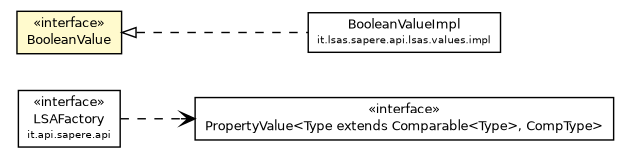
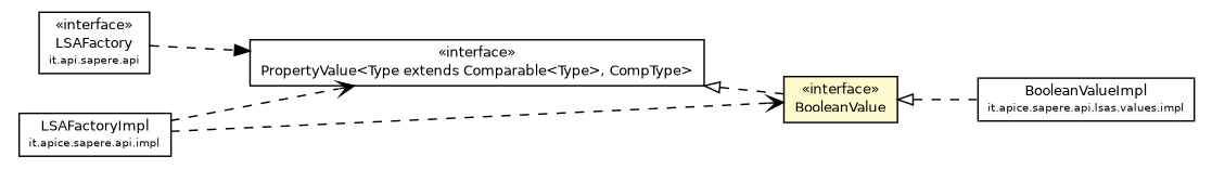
  digraph {
    rankdir=LR
    node [fontcolor=black fontname=Helvetica fontsize=9.0 shape=plaintext]
    edge [arrowhead=open color=black fontcolor=black fontname=Helvetica fontsize=10.0 headport=p labelfontname=Helvetica labelfontsize=10 style=dashed tailport=p]
    n1 [label=<<table border="0" cellborder="1" cellspacing="0" cellpadding="2" port="p" href="../../LSAFactory.html"> 		<tr><td><table border="0" cellspacing="0" cellpadding="1"> 			<tr><td> &laquo;interface&raquo; </td></tr> 			<tr><td> LSAFactory </td></tr> 			<tr><td><font point-size="7.0"> it.api.sapere.api </font></td></tr> 		</table></td></tr> 		</table>>]
    n2 [label=<<table border="0" cellborder="1" cellspacing="0" cellpadding="2" port="p" href="./PropertyValue.html"> 		<tr><td><table border="0" cellspacing="0" cellpadding="1"> 			<tr><td> &laquo;interface&raquo; </td></tr> 			<tr><td> PropertyValue&lt;Type extends Comparable&lt;Type&gt;, CompType&gt; </td></tr> 		</table></td></tr> 		</table>>]
    n3 [label=<<table border="0" cellborder="1" cellspacing="0" cellpadding="2" port="p" bgcolor="lemonChiffon" href="./BooleanValue.html"> 		<tr><td><table border="0" cellspacing="0" cellpadding="1"> 			<tr><td> &laquo;interface&raquo; </td></tr> 			<tr><td> BooleanValue </td></tr> 		</table></td></tr> 		</table>>]
-   n4 [label=<<table border="0" cellborder="1" cellspacing="0" cellpadding="2" port="p" href="./impl/BooleanValueImpl.html"> 		<tr><td><table border="0" cellspacing="0" cellpadding="1"> 			<tr><td> BooleanValueImpl </td></tr> 			<tr><td><font point-size="7.0"> it.lsas.sapere.api.lsas.values.impl </font></td></tr> 		</table></td></tr> 		</table>>]
-   n1 -> n2
+   n4 [label=<<table border="0" cellborder="1" cellspacing="0" cellpadding="2" port="p" href="./impl/BooleanValueImpl.html"> 		<tr><td><table border="0" cellspacing="0" cellpadding="1"> 			<tr><td> BooleanValueImpl </td></tr> 			<tr><td><font point-size="7.0"> it.apice.sapere.api.lsas.values.impl </font></td></tr> 		</table></td></tr> 		</table>>]
+   n5 [label=<<table border="0" cellborder="1" cellspacing="0" cellpadding="2" port="p" href="../../impl/LSAFactoryImpl.html"> 		<tr><td><table border="0" cellspacing="0" cellpadding="1"> 			<tr><td> LSAFactoryImpl </td></tr> 			<tr><td><font point-size="7.0"> it.apice.sapere.api.impl </font></td></tr> 		</table></td></tr> 		</table>>]
+   n1 -> n2 [arrowhead=normal]
+   n2 -> n3 [arrowtail=empty dir=back fontsize=10 arrowhead="" color="" fontcolor=""]
    n3 -> n4 [arrowtail=empty dir=back fontsize=10 arrowhead="" color="" fontcolor=""]
+   n5 -> n2
+   n5 -> n3
  }
